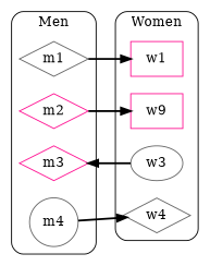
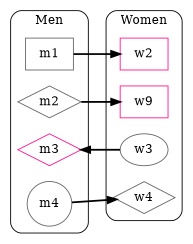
  digraph {
    rankdir=LR
    style=rounded
    node [color=gray40 shape=diamond]
    edge [style=bold]
-   w1 [color=deeppink shape=box]
+   w1 [color=deeppink shape=box label=w2]
    n2 [color=deeppink label=w9 shape=box]
    w3 [shape=ellipse]
    w4
-   m1
-   m2 [color=deeppink]
+   m1 [shape=box]
+   m2
    m3 [color=deeppink]
    m4 [shape=circle]
    subgraph cluster_1 {
      label=Women
      w1
      n2
      w3
      w4
    }
    subgraph cluster_2 {
      label=Men
      m1
      m2
      m3
      m4
    }
    w3 -> m3
    m1 -> w1
    m2 -> n2
    m4 -> w4
  }
